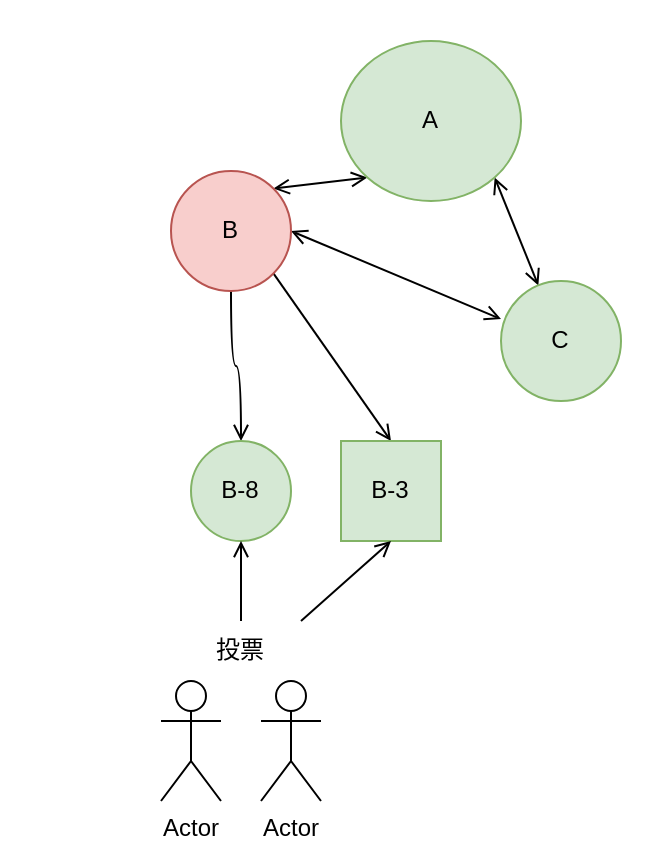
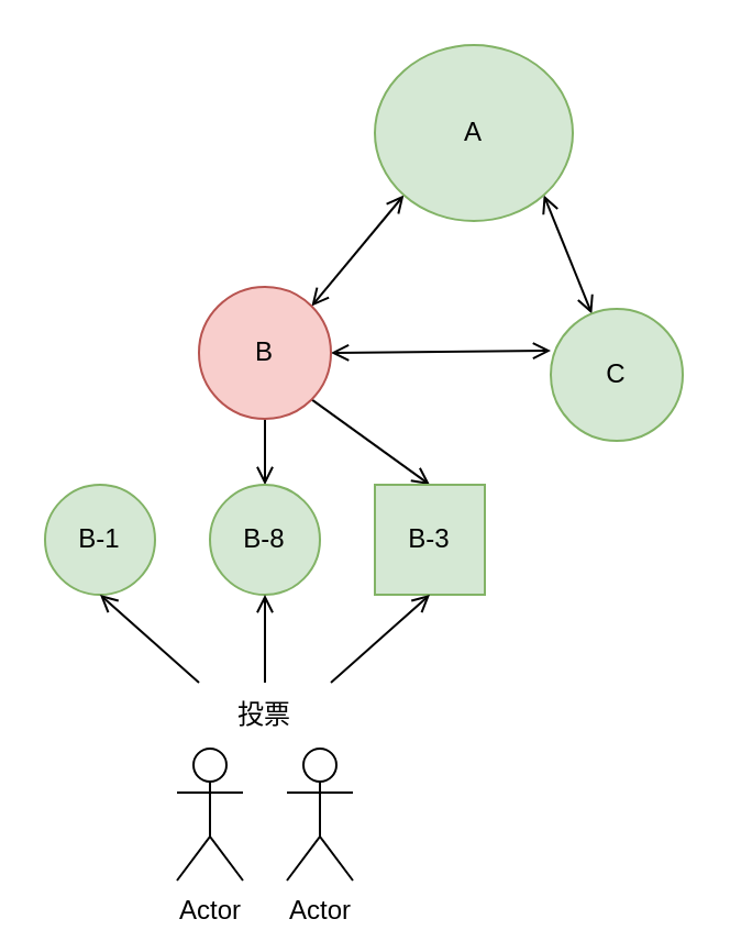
  <mxCell id="0" />
  <mxCell id="1" parent="0" />
  <mxCell id="2" style="rounded=0;orthogonalLoop=1;jettySize=auto;html=1;exitX=0;exitY=1;exitDx=0;exitDy=0;entryX=1;entryY=0;entryDx=0;entryDy=0;startArrow=open;startFill=0;endArrow=open;endFill=0;" edge="1" parent="1" source="4" target="8"><mxGeometry relative="1" as="geometry" /></mxCell>
  <mxCell id="3" style="edgeStyle=none;rounded=0;orthogonalLoop=1;jettySize=auto;html=1;exitX=1;exitY=1;exitDx=0;exitDy=0;startArrow=open;startFill=0;endArrow=open;endFill=0;" edge="1" parent="1" source="4" target="9"><mxGeometry relative="1" as="geometry" /></mxCell>
  <mxCell id="4" value="A" style="ellipse;whiteSpace=wrap;html=1;aspect=fixed;fillColor=#d5e8d4;strokeColor=#82b366;" vertex="1" parent="1"><mxGeometry x="170" y="20" width="90" height="80" as="geometry" /></mxCell>
  <mxCell id="5" style="edgeStyle=none;rounded=0;orthogonalLoop=1;jettySize=auto;html=1;exitX=1;exitY=0.5;exitDx=0;exitDy=0;entryX=0;entryY=0.317;entryDx=0;entryDy=0;entryPerimeter=0;startArrow=open;startFill=0;endArrow=open;endFill=0;" edge="1" parent="1" source="8" target="9"><mxGeometry relative="1" as="geometry" /></mxCell>
  <mxCell id="6" style="edgeStyle=orthogonalEdgeStyle;curved=1;rounded=0;orthogonalLoop=1;jettySize=auto;html=1;exitX=0.5;exitY=1;exitDx=0;exitDy=0;entryX=0.5;entryY=0;entryDx=0;entryDy=0;startArrow=none;startFill=0;endArrow=open;endFill=0;" edge="1" parent="1" source="8" target="11"><mxGeometry relative="1" as="geometry" /></mxCell>
  <mxCell id="7" style="rounded=0;orthogonalLoop=1;jettySize=auto;html=1;exitX=1;exitY=1;exitDx=0;exitDy=0;entryX=0.5;entryY=0;entryDx=0;entryDy=0;startArrow=none;startFill=0;endArrow=open;endFill=0;" edge="1" parent="1" source="8" target="12"><mxGeometry relative="1" as="geometry" /></mxCell>
- <mxCell id="8" value="B" style="ellipse;whiteSpace=wrap;html=1;aspect=fixed;fillColor=#f8cecc;strokeColor=#b85450;" vertex="1" parent="1"><mxGeometry x="85" y="85" width="60" height="60" as="geometry" /></mxCell>
+ <mxCell id="8" value="B" style="ellipse;whiteSpace=wrap;html=1;aspect=fixed;fillColor=#f8cecc;strokeColor=#b85450;" vertex="1" parent="1"><mxGeometry x="90" y="130" width="60" height="60" as="geometry" /></mxCell>
  <mxCell id="9" value="C" style="ellipse;whiteSpace=wrap;html=1;aspect=fixed;fillColor=#d5e8d4;strokeColor=#82b366;" vertex="1" parent="1"><mxGeometry x="250" y="140" width="60" height="60" as="geometry" /></mxCell>
+ <mxCell id="10" value="B-1" style="ellipse;whiteSpace=wrap;html=1;aspect=fixed;fillColor=#d5e8d4;strokeColor=#82b366;" vertex="1" parent="1"><mxGeometry x="20" y="220" width="50" height="50" as="geometry" /></mxCell>
  <mxCell id="11" value="B-8" style="ellipse;whiteSpace=wrap;html=1;aspect=fixed;fillColor=#d5e8d4;strokeColor=#82b366;" vertex="1" parent="1"><mxGeometry x="95" y="220" width="50" height="50" as="geometry" /></mxCell>
  <mxCell id="12" value="B-3" style="whiteSpace=wrap;html=1;aspect=fixed;fillColor=#d5e8d4;strokeColor=#82b366;rounded=0;" vertex="1" parent="1"><mxGeometry x="170" y="220" width="50" height="50" as="geometry" /></mxCell>
  <mxCell id="13" value="Actor" style="shape=umlActor;verticalLabelPosition=bottom;verticalAlign=top;html=1;outlineConnect=0;" vertex="1" parent="1"><mxGeometry x="80" y="340" width="30" height="60" as="geometry" /></mxCell>
+ <mxCell id="14" style="edgeStyle=none;rounded=0;orthogonalLoop=1;jettySize=auto;html=1;exitX=0;exitY=0;exitDx=0;exitDy=0;entryX=0.5;entryY=1;entryDx=0;entryDy=0;startArrow=none;startFill=0;endArrow=open;endFill=0;" edge="1" parent="1" source="17" target="10"><mxGeometry relative="1" as="geometry" /></mxCell>
  <mxCell id="15" style="edgeStyle=none;rounded=0;orthogonalLoop=1;jettySize=auto;html=1;exitX=0.5;exitY=0;exitDx=0;exitDy=0;entryX=0.5;entryY=1;entryDx=0;entryDy=0;startArrow=none;startFill=0;endArrow=open;endFill=0;" edge="1" parent="1" source="17" target="11"><mxGeometry relative="1" as="geometry" /></mxCell>
  <mxCell id="16" style="edgeStyle=none;rounded=0;orthogonalLoop=1;jettySize=auto;html=1;exitX=1;exitY=0;exitDx=0;exitDy=0;entryX=0.5;entryY=1;entryDx=0;entryDy=0;startArrow=none;startFill=0;endArrow=open;endFill=0;" edge="1" parent="1" source="17" target="12"><mxGeometry relative="1" as="geometry" /></mxCell>
  <mxCell id="17" value="投票" style="text;html=1;strokeColor=none;fillColor=none;align=center;verticalAlign=middle;whiteSpace=wrap;rounded=0;" vertex="1" parent="1"><mxGeometry x="90" y="310" width="60" height="30" as="geometry" /></mxCell>
  <mxCell id="18" value="Actor" style="shape=umlActor;verticalLabelPosition=bottom;verticalAlign=top;html=1;outlineConnect=0;" vertex="1" parent="1"><mxGeometry x="130" y="340" width="30" height="60" as="geometry" /></mxCell>
